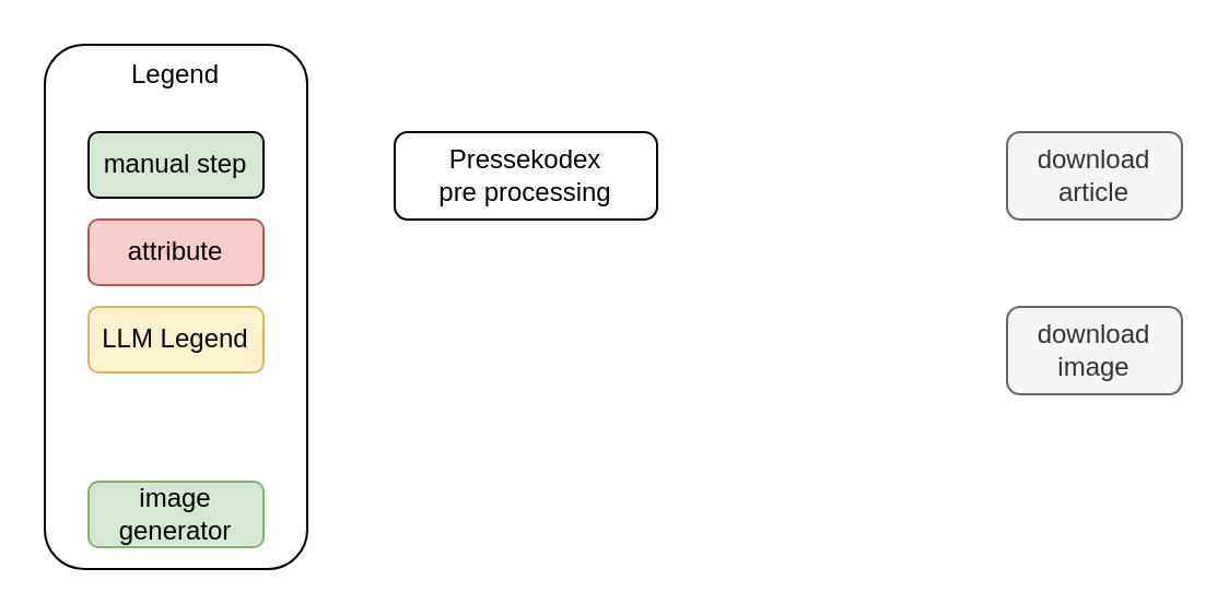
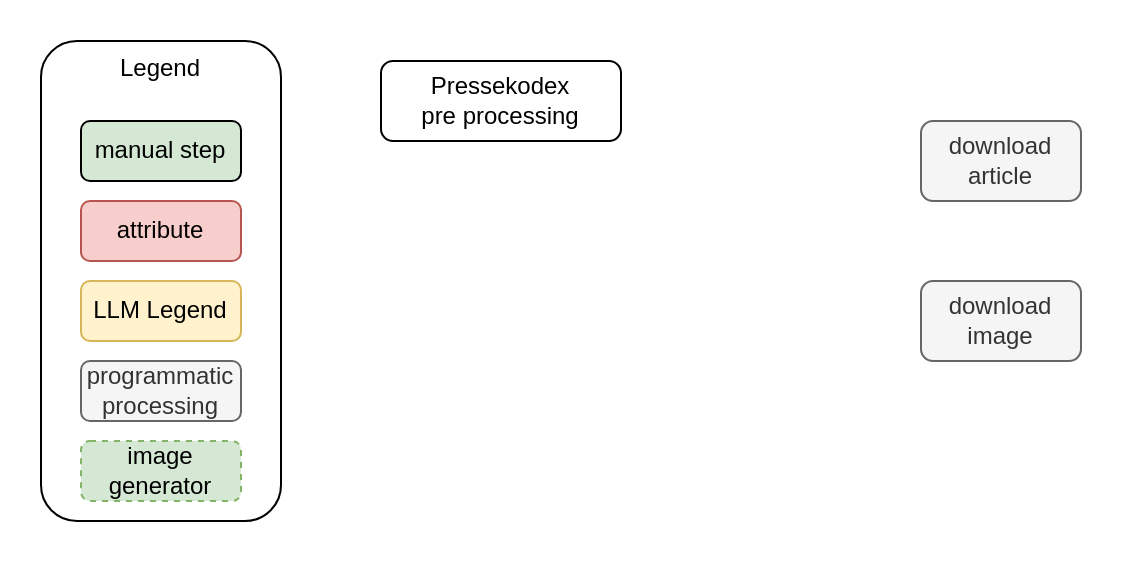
  <mxCell id="0" />
  <mxCell id="1" parent="0" />
  <mxCell id="2" value="Legend" style="rounded=1;whiteSpace=wrap;html=1;verticalAlign=top;" vertex="1" parent="1"><mxGeometry x="20" y="20" width="120" height="240" as="geometry" /></mxCell>
  <mxCell id="3" value="manual step" style="rounded=1;whiteSpace=wrap;html=1;fontSize=12;fillColor=#d5e8d4;" vertex="1" parent="1"><mxGeometry x="40" y="60" width="80" height="30" as="geometry" /></mxCell>
  <mxCell id="4" value="attribute" style="rounded=1;whiteSpace=wrap;html=1;fillColor=#f8cecc;strokeColor=#b85450;fontSize=12;" vertex="1" parent="1"><mxGeometry x="40" y="100" width="80" height="30" as="geometry" /></mxCell>
  <mxCell id="5" value="LLM Legend" style="rounded=1;whiteSpace=wrap;html=1;fillColor=#fff2cc;strokeColor=#d6b656;fontSize=12;" vertex="1" parent="1"><mxGeometry x="40" y="140" width="80" height="30" as="geometry" /></mxCell>
- <mxCell id="7" value="image generator" style="rounded=1;whiteSpace=wrap;html=1;fillColor=#d5e8d4;strokeColor=#82b366;fontSize=12;" vertex="1" parent="1"><mxGeometry x="40" y="220" width="80" height="30" as="geometry" /></mxCell>
- <mxCell id="8" value="Pressekodex&lt;div&gt;pre processing&lt;/div&gt;" style="rounded=1;whiteSpace=wrap;html=1;" vertex="1" parent="1"><mxGeometry x="180" y="60" width="120" height="40" as="geometry" /></mxCell>
+ <mxCell id="6" value="programmatic processing" style="rounded=1;whiteSpace=wrap;html=1;fillColor=#f5f5f5;strokeColor=#666666;fontSize=12;fontColor=#333333;" vertex="1" parent="1"><mxGeometry x="40" y="180" width="80" height="30" as="geometry" /></mxCell>
+ <mxCell id="7" value="image generator" style="rounded=1;whiteSpace=wrap;html=1;fillColor=#d5e8d4;strokeColor=#82b366;fontSize=12;dashed=1;" vertex="1" parent="1"><mxGeometry x="40" y="220" width="80" height="30" as="geometry" /></mxCell>
+ <mxCell id="8" value="Pressekodex&lt;div&gt;pre processing&lt;/div&gt;" style="rounded=1;whiteSpace=wrap;html=1;" vertex="1" parent="1"><mxGeometry x="190" y="30" width="120" height="40" as="geometry" /></mxCell>
  <mxCell id="9" value="download article" style="rounded=1;whiteSpace=wrap;html=1;fillColor=#f5f5f5;strokeColor=#666666;fontSize=12;fontColor=#333333;" vertex="1" parent="1"><mxGeometry x="460" y="60" width="80" height="40" as="geometry" /></mxCell>
  <mxCell id="10" value="download image" style="rounded=1;whiteSpace=wrap;html=1;fillColor=#f5f5f5;strokeColor=#666666;fontSize=12;fontColor=#333333;" vertex="1" parent="1"><mxGeometry x="460" y="140" width="80" height="40" as="geometry" /></mxCell>
